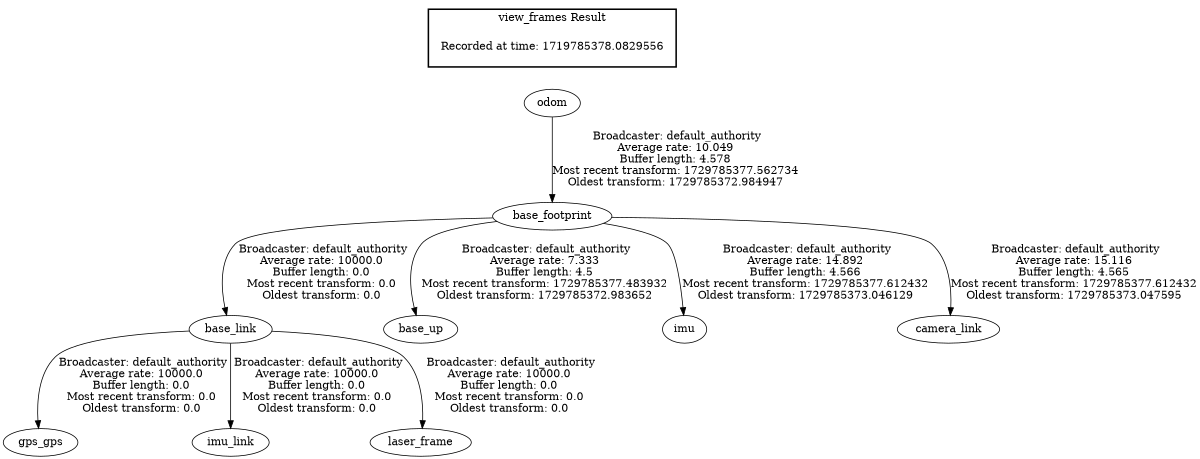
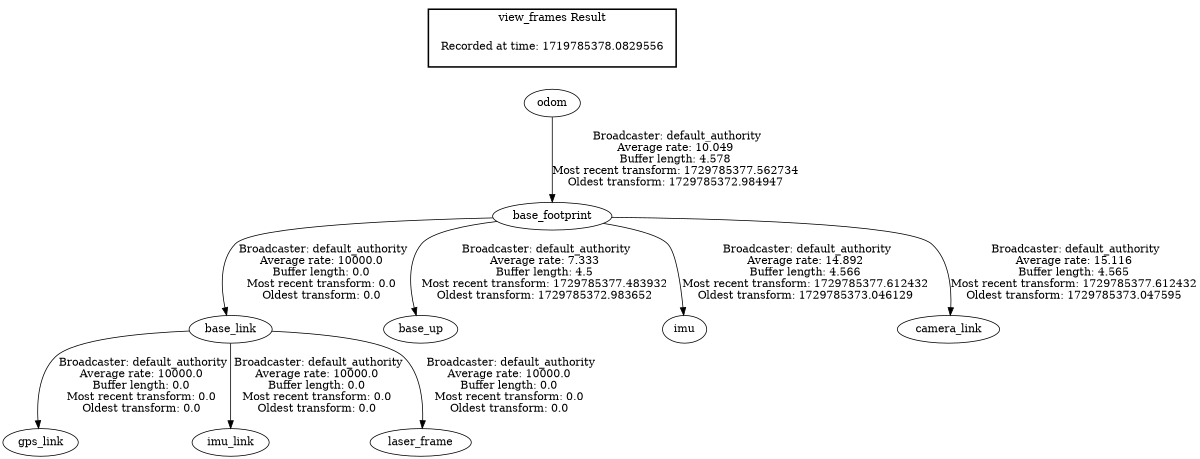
  digraph {
    n1 [label="Recorded at time: 1719785378.0829556" shape=plaintext]
    odom
    base_footprint
    base_link
    base_up
    imu
    camera_link
-   gps_link [label=gps_gps]
+   gps_link
    imu_link
    laser_frame
    subgraph cluster_1 {
      color=black
      label="view_frames Result"
      style=bold
      n1
    }
    n1 -> odom [style=invis]
    odom -> base_footprint [label=" Broadcaster: default_authority\nAverage rate: 10.049\nBuffer length: 4.578\nMost recent transform: 1729785377.562734\nOldest transform: 1729785372.984947\n"]
    base_footprint -> base_link [label=" Broadcaster: default_authority\nAverage rate: 10000.0\nBuffer length: 0.0\nMost recent transform: 0.0\nOldest transform: 0.0\n"]
    base_footprint -> base_up [label=" Broadcaster: default_authority\nAverage rate: 7.333\nBuffer length: 4.5\nMost recent transform: 1729785377.483932\nOldest transform: 1729785372.983652\n"]
    base_footprint -> imu [label=" Broadcaster: default_authority\nAverage rate: 14.892\nBuffer length: 4.566\nMost recent transform: 1729785377.612432\nOldest transform: 1729785373.046129\n"]
    base_footprint -> camera_link [label=" Broadcaster: default_authority\nAverage rate: 15.116\nBuffer length: 4.565\nMost recent transform: 1729785377.612432\nOldest transform: 1729785373.047595\n"]
    base_link -> gps_link [label=" Broadcaster: default_authority\nAverage rate: 10000.0\nBuffer length: 0.0\nMost recent transform: 0.0\nOldest transform: 0.0\n"]
    base_link -> imu_link [label=" Broadcaster: default_authority\nAverage rate: 10000.0\nBuffer length: 0.0\nMost recent transform: 0.0\nOldest transform: 0.0\n"]
    base_link -> laser_frame [label=" Broadcaster: default_authority\nAverage rate: 10000.0\nBuffer length: 0.0\nMost recent transform: 0.0\nOldest transform: 0.0\n"]
  }
